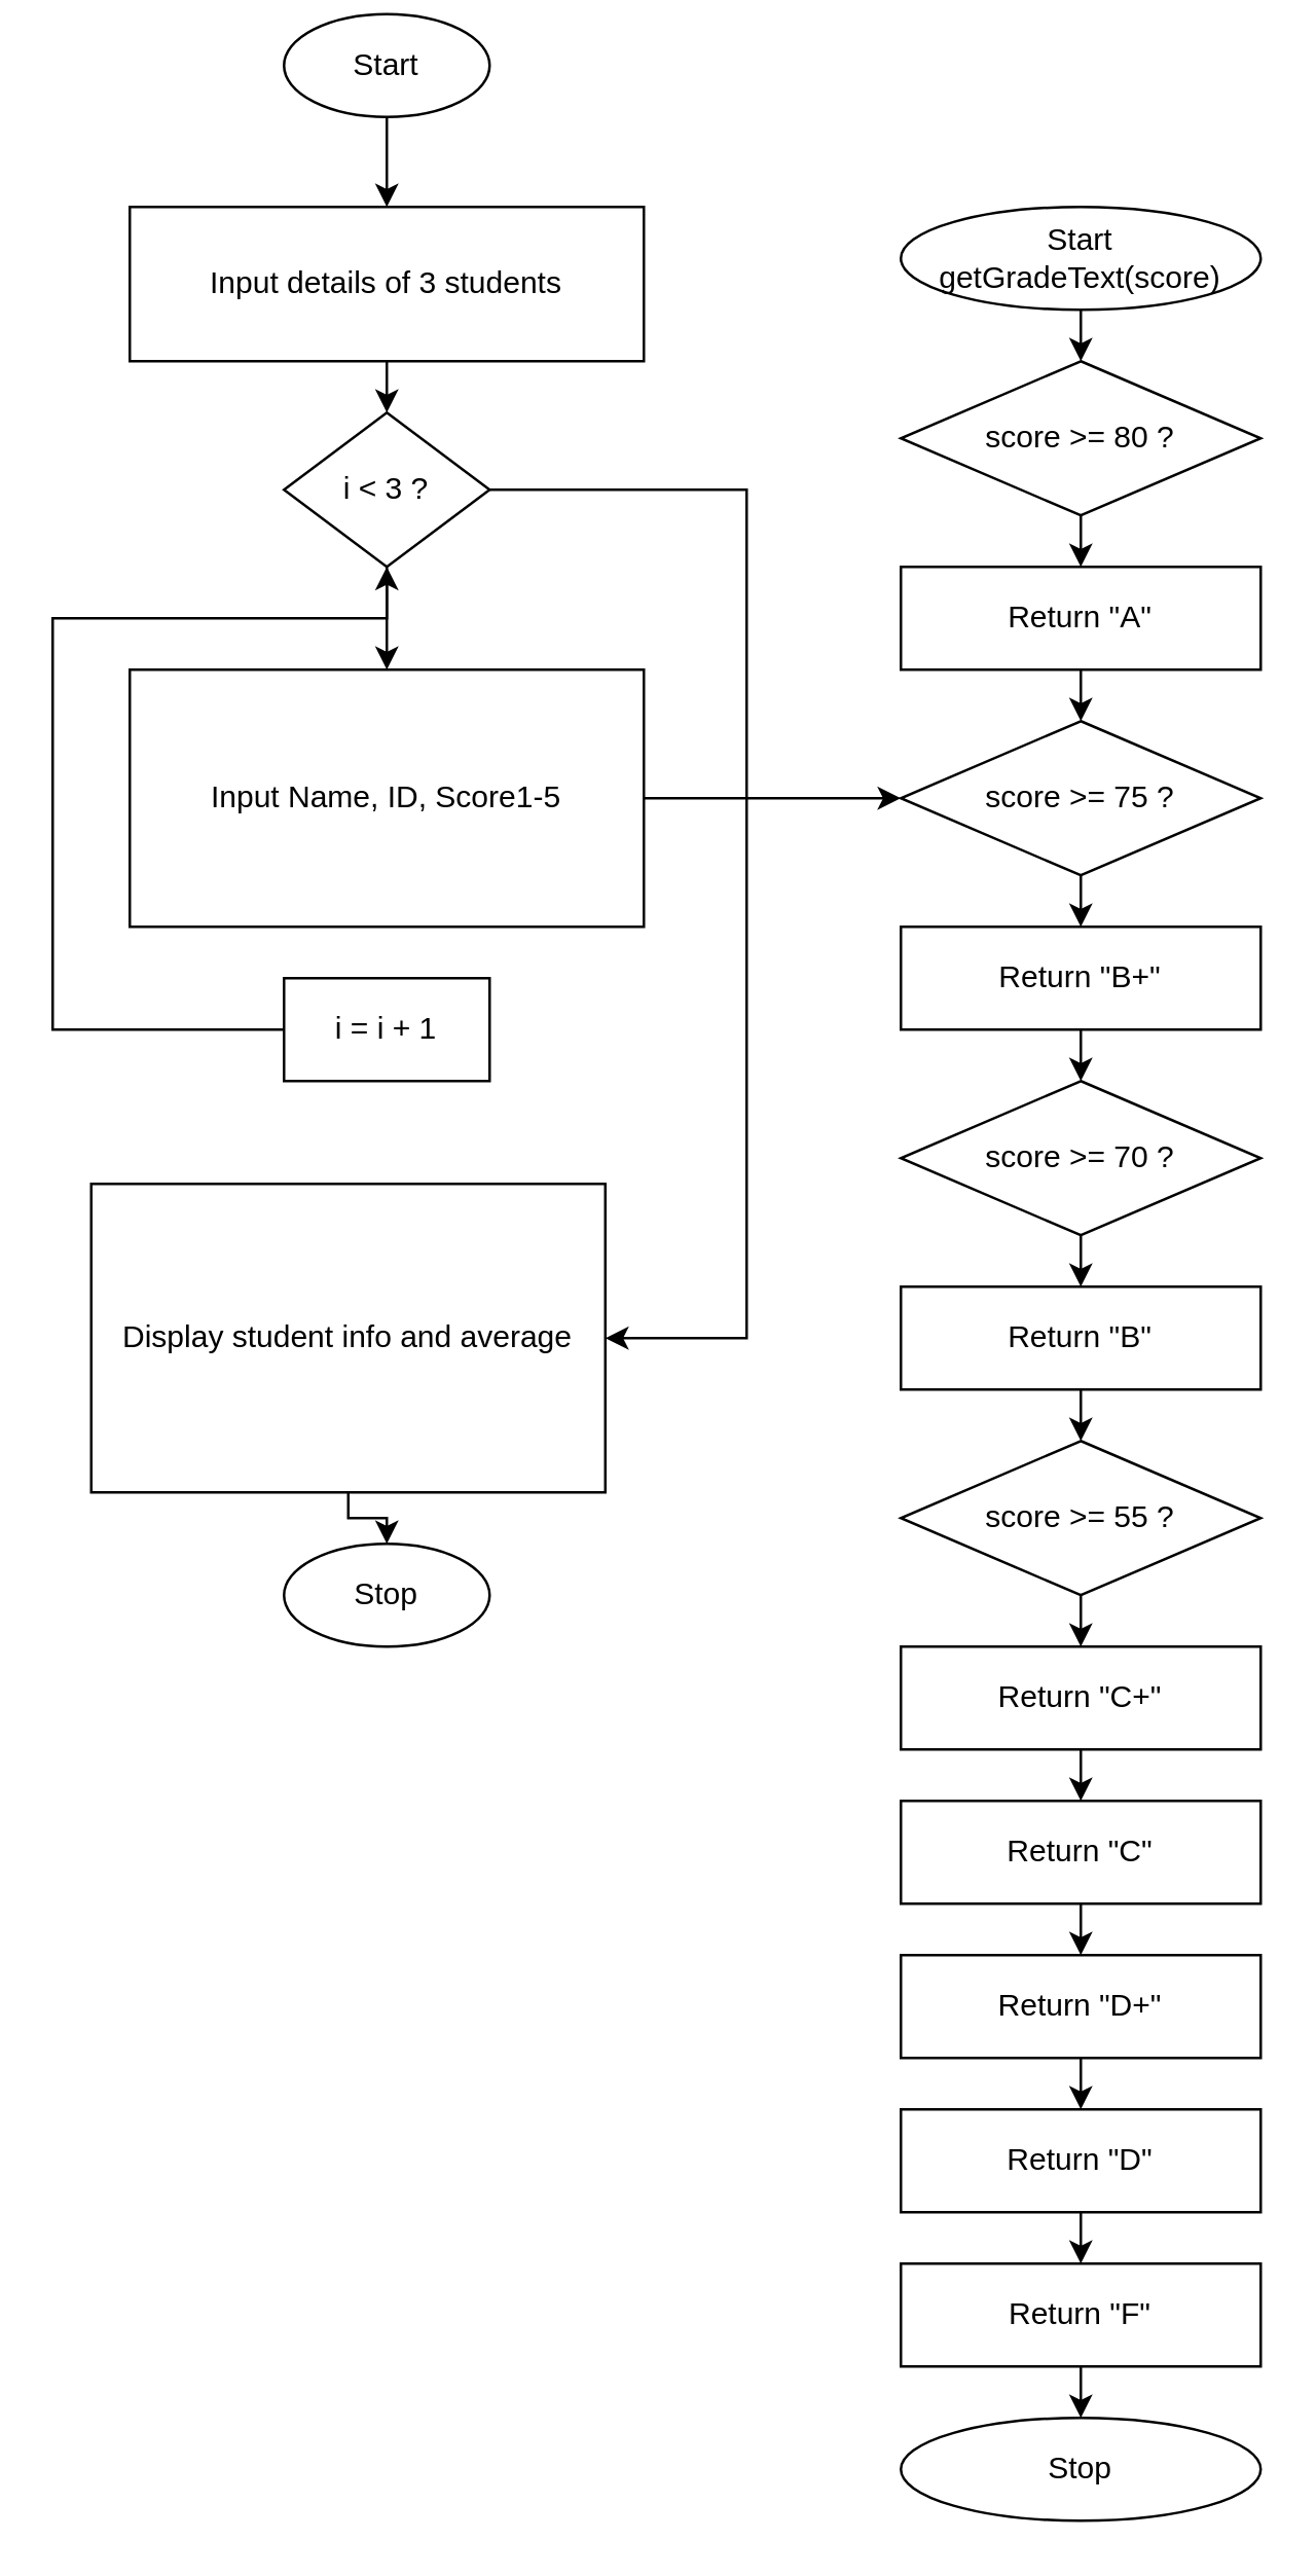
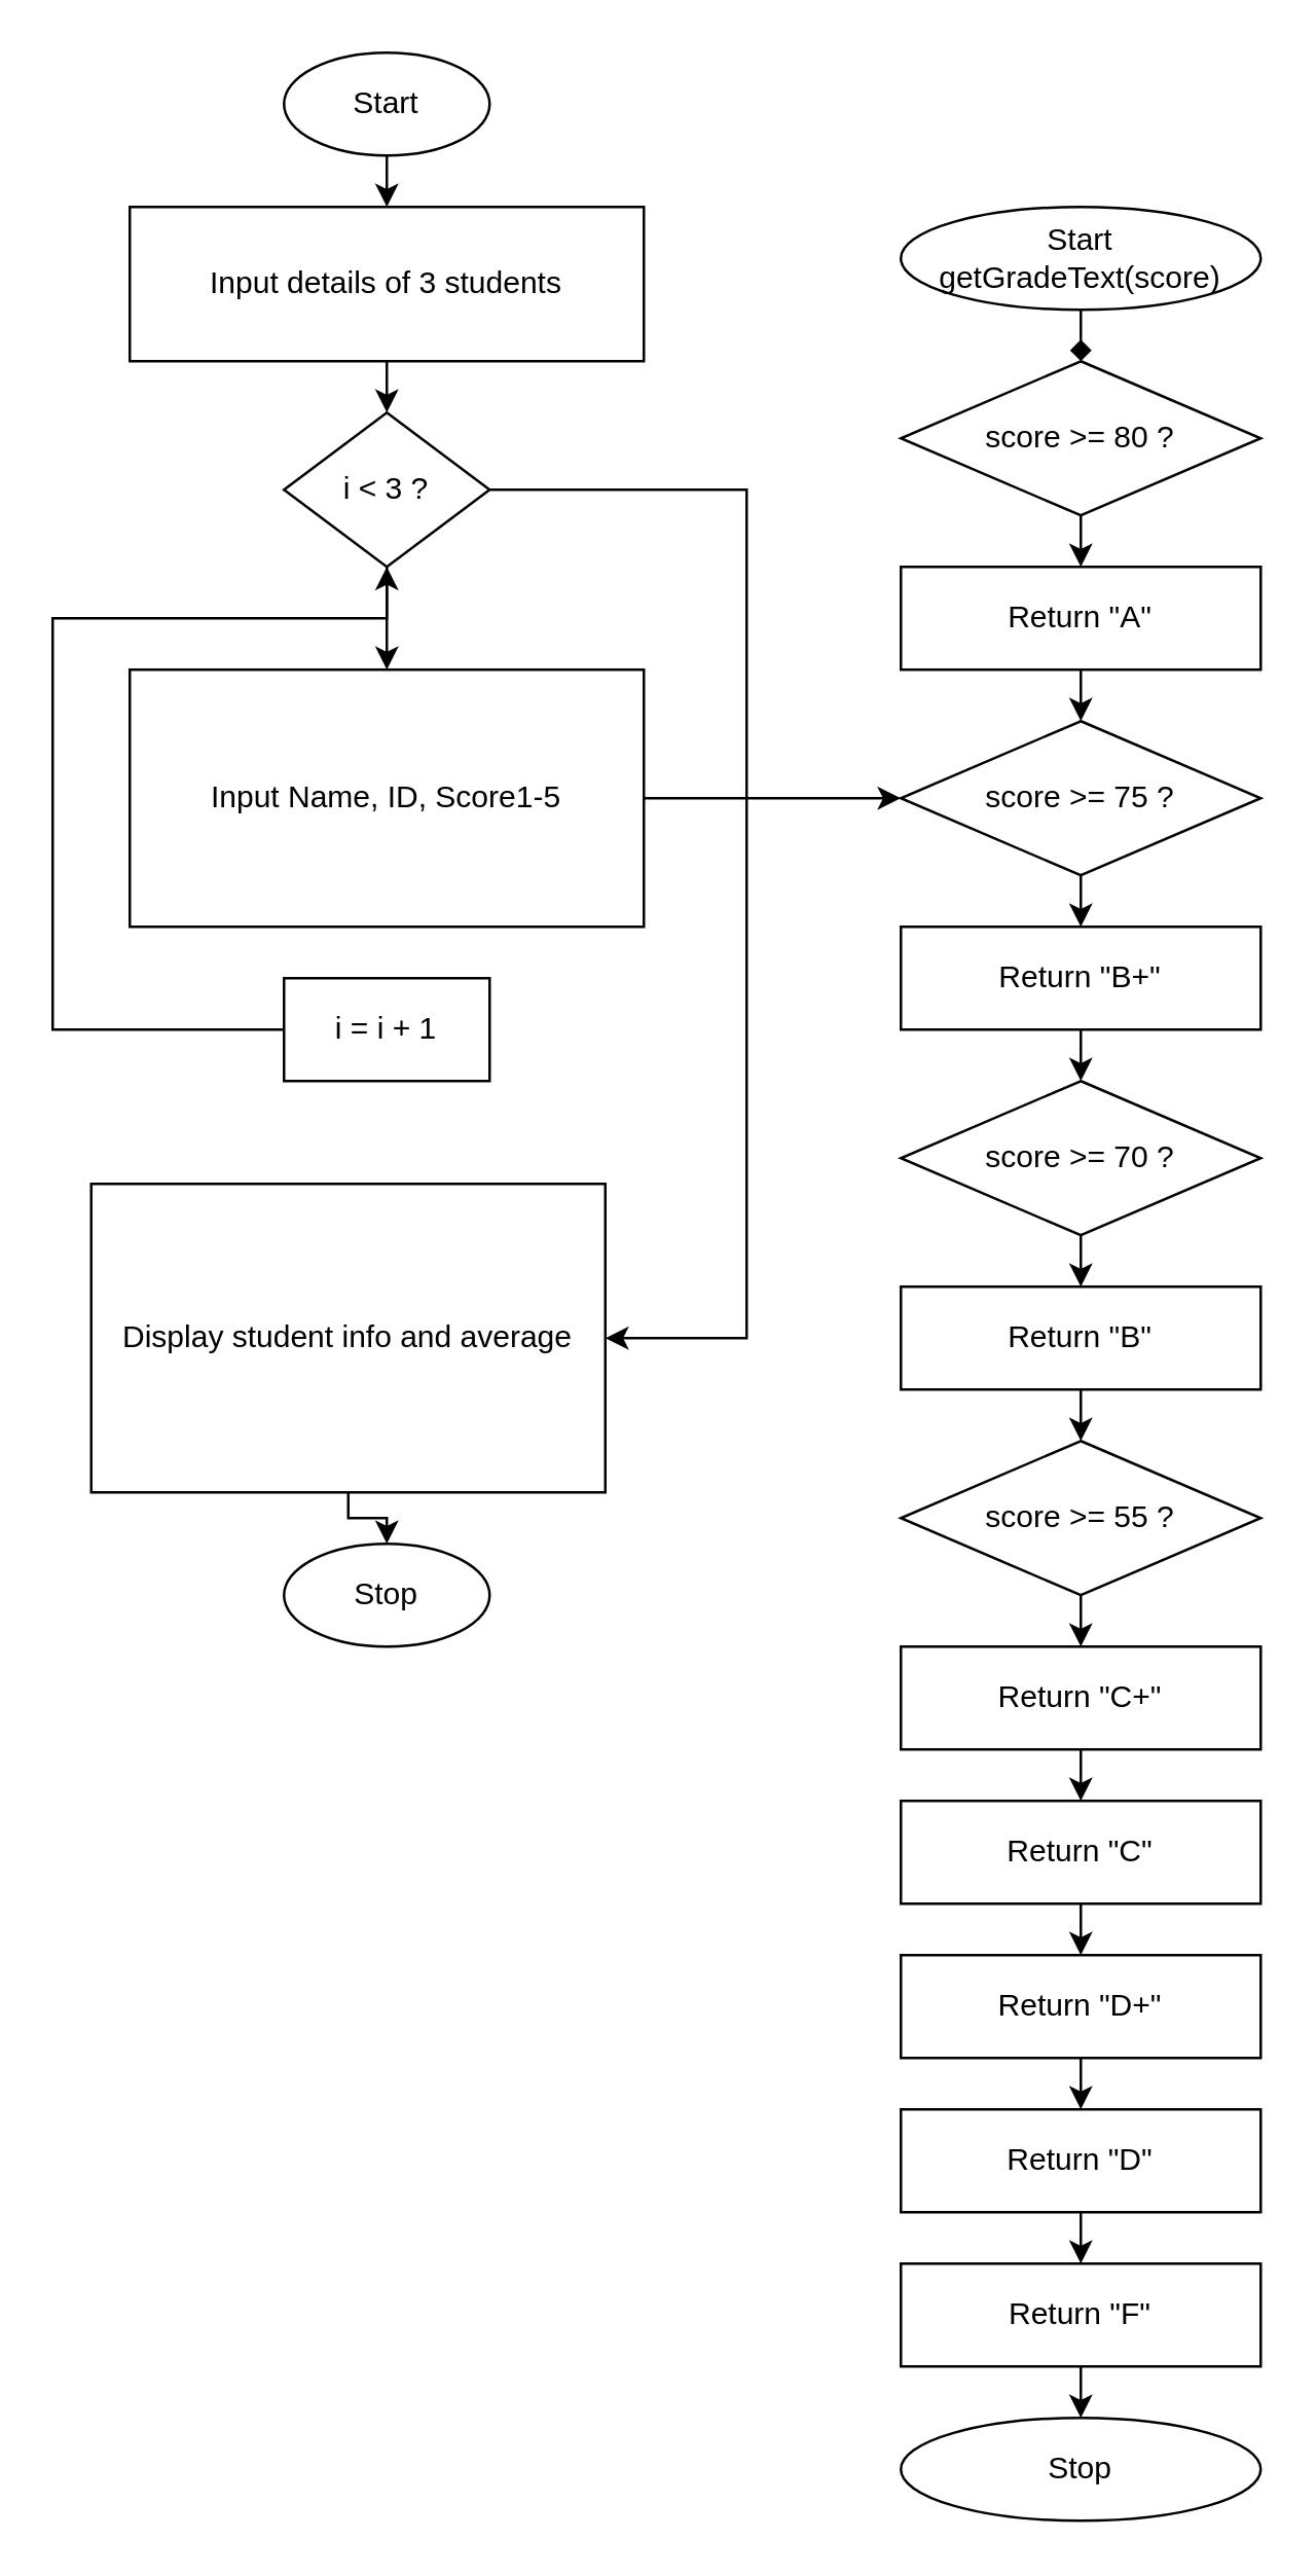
  <mxCell id="0" />
  <mxCell id="1" parent="0" />
- <mxCell id="2" value="Start" style="ellipse;whiteSpace=wrap;" parent="1" vertex="1"><mxGeometry x="110" y="5" width="80" height="40" as="geometry" /></mxCell>
+ <mxCell id="2" value="Start" style="ellipse;whiteSpace=wrap;" parent="1" vertex="1"><mxGeometry x="110" y="20" width="80" height="40" as="geometry" /></mxCell>
  <mxCell id="3" value="Input details of 3 students" style="parallelogram;whiteSpace=wrap;" parent="1" vertex="1"><mxGeometry x="50" y="80" width="200" height="60" as="geometry" /></mxCell>
  <mxCell id="4" value="i &lt; 3 ?" style="rhombus;whiteSpace=wrap;" parent="1" vertex="1"><mxGeometry x="110" y="160" width="80" height="60" as="geometry" /></mxCell>
  <mxCell id="5" value="Input Name, ID, Score1-5" style="parallelogram;whiteSpace=wrap;" parent="1" vertex="1"><mxGeometry x="50" y="260" width="200" height="100" as="geometry" /></mxCell>
  <mxCell id="6" value="i = i + 1" style="rectangle;whiteSpace=wrap;" parent="1" vertex="1"><mxGeometry x="110" y="380" width="80" height="40" as="geometry" /></mxCell>
  <mxCell id="7" value="Display student info and average" style="rectangle;whiteSpace=wrap;" parent="1" vertex="1"><mxGeometry x="35" y="460" width="200" height="120" as="geometry" /></mxCell>
  <mxCell id="8" value="Stop" style="ellipse;whiteSpace=wrap;" parent="1" vertex="1"><mxGeometry x="110" y="600" width="80" height="40" as="geometry" /></mxCell>
  <mxCell id="9" style="edgeStyle=orthogonalEdgeStyle;rounded=0;" parent="1" source="2" target="3" edge="1"><mxGeometry relative="1" as="geometry" /></mxCell>
  <mxCell id="10" style="edgeStyle=orthogonalEdgeStyle;rounded=0;" parent="1" source="3" target="4" edge="1"><mxGeometry relative="1" as="geometry" /></mxCell>
  <mxCell id="11" style="edgeStyle=orthogonalEdgeStyle;rounded=0;" parent="1" source="4" target="5" edge="1"><mxGeometry relative="1" as="geometry" /></mxCell>
  <mxCell id="12" style="edgeStyle=orthogonalEdgeStyle;rounded=0;" parent="1" source="5" target="23" edge="1"><mxGeometry relative="1" as="geometry" /></mxCell>
  <mxCell id="13" style="edgeStyle=orthogonalEdgeStyle;rounded=0;" parent="1" source="6" target="4" edge="1"><mxGeometry relative="1" as="geometry"><Array as="points"><mxPoint x="20" y="400" /><mxPoint x="20" y="240" /><mxPoint x="150" y="240" /></Array></mxGeometry></mxCell>
  <mxCell id="14" style="edgeStyle=orthogonalEdgeStyle;rounded=0;" parent="1" source="4" target="7" edge="1"><mxGeometry relative="1" as="geometry"><Array as="points"><mxPoint x="290" y="190" /><mxPoint x="290" y="520" /></Array></mxGeometry></mxCell>
  <mxCell id="15" style="edgeStyle=orthogonalEdgeStyle;rounded=0;" parent="1" source="7" target="8" edge="1"><mxGeometry relative="1" as="geometry" /></mxCell>
- <mxCell id="16" style="edgeStyle=none;html=1;" edge="1" parent="1" source="17" target="19"><mxGeometry relative="1" as="geometry" /></mxCell>
+ <mxCell id="16" style="edgeStyle=none;html=1;endArrow=diamond;" edge="1" parent="1" source="17" target="19"><mxGeometry relative="1" as="geometry" /></mxCell>
  <mxCell id="17" value="Start getGradeText(score)" style="ellipse;whiteSpace=wrap;" parent="1" vertex="1"><mxGeometry x="350" y="80" width="140" height="40" as="geometry" /></mxCell>
  <mxCell id="18" style="edgeStyle=none;html=1;" edge="1" parent="1" source="19" target="21"><mxGeometry relative="1" as="geometry" /></mxCell>
  <mxCell id="19" value="score &gt;= 80 ?" style="rhombus;whiteSpace=wrap;" parent="1" vertex="1"><mxGeometry x="350" y="140" width="140" height="60" as="geometry" /></mxCell>
  <mxCell id="20" style="edgeStyle=none;html=1;entryX=0.5;entryY=0;entryDx=0;entryDy=0;" edge="1" parent="1" source="21" target="23"><mxGeometry relative="1" as="geometry" /></mxCell>
  <mxCell id="21" value="Return &quot;A&quot;" style="rectangle;whiteSpace=wrap;" parent="1" vertex="1"><mxGeometry x="350" y="220" width="140" height="40" as="geometry" /></mxCell>
  <mxCell id="22" style="edgeStyle=none;html=1;entryX=0.5;entryY=0;entryDx=0;entryDy=0;" edge="1" parent="1" source="23" target="25"><mxGeometry relative="1" as="geometry" /></mxCell>
  <mxCell id="23" value="score &gt;= 75 ?" style="rhombus;whiteSpace=wrap;" parent="1" vertex="1"><mxGeometry x="350" y="280" width="140" height="60" as="geometry" /></mxCell>
  <mxCell id="24" style="edgeStyle=none;html=1;" edge="1" parent="1" source="25" target="26"><mxGeometry relative="1" as="geometry" /></mxCell>
  <mxCell id="25" value="Return &quot;B+&quot;" style="rectangle;whiteSpace=wrap;" parent="1" vertex="1"><mxGeometry x="350" y="360" width="140" height="40" as="geometry" /></mxCell>
  <mxCell id="26" value="score &gt;= 70 ?" style="rhombus;whiteSpace=wrap;" parent="1" vertex="1"><mxGeometry x="350" y="420" width="140" height="60" as="geometry" /></mxCell>
  <mxCell id="27" style="edgeStyle=none;html=1;entryX=0.5;entryY=0;entryDx=0;entryDy=0;" edge="1" parent="1" source="28" target="30"><mxGeometry relative="1" as="geometry" /></mxCell>
  <mxCell id="28" value="Return &quot;B&quot;" style="rectangle;whiteSpace=wrap;" parent="1" vertex="1"><mxGeometry x="350" y="500" width="140" height="40" as="geometry" /></mxCell>
  <mxCell id="29" style="edgeStyle=none;html=1;entryX=0.5;entryY=0;entryDx=0;entryDy=0;" edge="1" parent="1" source="30" target="32"><mxGeometry relative="1" as="geometry" /></mxCell>
  <mxCell id="30" value="score &gt;= 55 ?" style="rhombus;whiteSpace=wrap;" parent="1" vertex="1"><mxGeometry x="350" y="560" width="140" height="60" as="geometry" /></mxCell>
  <mxCell id="31" style="edgeStyle=none;html=1;entryX=0.5;entryY=0;entryDx=0;entryDy=0;" edge="1" parent="1" source="32" target="34"><mxGeometry relative="1" as="geometry" /></mxCell>
  <mxCell id="32" value="Return &quot;C+&quot;" style="rectangle;whiteSpace=wrap;" parent="1" vertex="1"><mxGeometry x="350" y="640" width="140" height="40" as="geometry" /></mxCell>
  <mxCell id="33" style="edgeStyle=none;html=1;exitX=0.5;exitY=1;exitDx=0;exitDy=0;entryX=0.5;entryY=0;entryDx=0;entryDy=0;" edge="1" parent="1" source="34" target="36"><mxGeometry relative="1" as="geometry" /></mxCell>
  <mxCell id="34" value="Return &quot;C&quot;" style="rectangle;whiteSpace=wrap;" parent="1" vertex="1"><mxGeometry x="350" y="700" width="140" height="40" as="geometry" /></mxCell>
  <mxCell id="35" style="edgeStyle=none;html=1;exitX=0.5;exitY=1;exitDx=0;exitDy=0;entryX=0.5;entryY=0;entryDx=0;entryDy=0;" edge="1" parent="1" source="36" target="38"><mxGeometry relative="1" as="geometry" /></mxCell>
  <mxCell id="36" value="Return &quot;D+&quot;" style="rectangle;whiteSpace=wrap;" parent="1" vertex="1"><mxGeometry x="350" y="760" width="140" height="40" as="geometry" /></mxCell>
  <mxCell id="37" style="edgeStyle=none;html=1;exitX=0.5;exitY=1;exitDx=0;exitDy=0;entryX=0.5;entryY=0;entryDx=0;entryDy=0;" edge="1" parent="1" source="38" target="40"><mxGeometry relative="1" as="geometry" /></mxCell>
  <mxCell id="38" value="Return &quot;D&quot;" style="rectangle;whiteSpace=wrap;" parent="1" vertex="1"><mxGeometry x="350" y="820" width="140" height="40" as="geometry" /></mxCell>
  <mxCell id="39" style="edgeStyle=none;html=1;exitX=0.5;exitY=1;exitDx=0;exitDy=0;entryX=0.5;entryY=0;entryDx=0;entryDy=0;" edge="1" parent="1" source="40" target="41"><mxGeometry relative="1" as="geometry" /></mxCell>
  <mxCell id="40" value="Return &quot;F&quot;" style="rectangle;whiteSpace=wrap;" parent="1" vertex="1"><mxGeometry x="350" y="880" width="140" height="40" as="geometry" /></mxCell>
  <mxCell id="41" value="Stop" style="ellipse;whiteSpace=wrap;" parent="1" vertex="1"><mxGeometry x="350" y="940" width="140" height="40" as="geometry" /></mxCell>
  <mxCell id="42" style="edgeStyle=none;html=1;" edge="1" parent="1" source="26"><mxGeometry relative="1" as="geometry"><mxPoint x="420" y="500" as="targetPoint" /></mxGeometry></mxCell>
